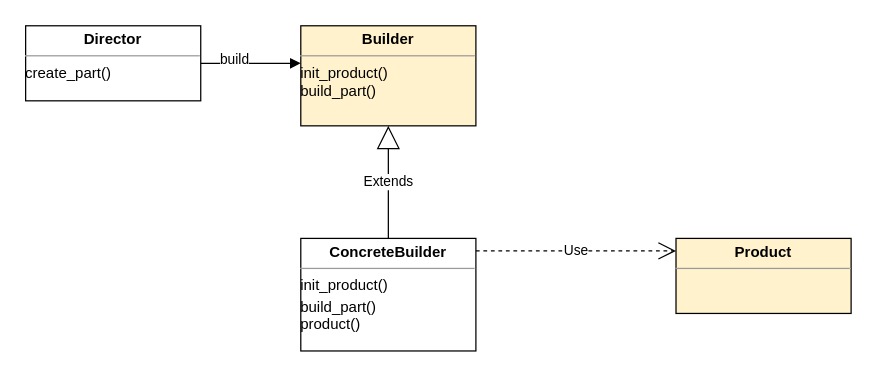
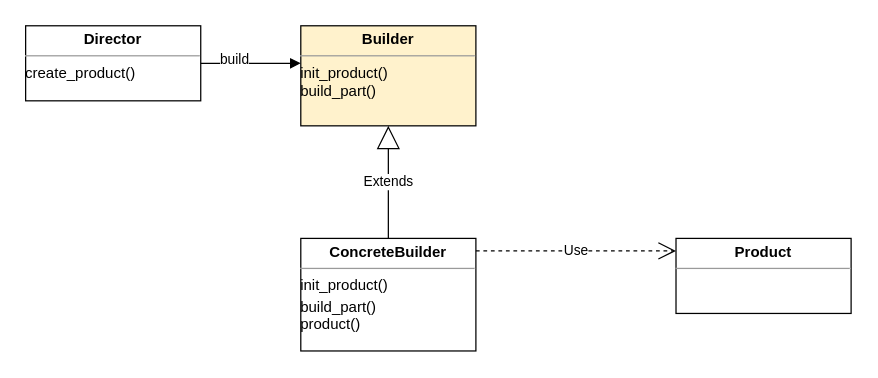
  <mxCell id="0" />
  <mxCell id="1" parent="0" />
- <mxCell id="2" value="&lt;p style=&quot;margin: 0px ; margin-top: 4px ; text-align: center&quot;&gt;&lt;b&gt;Director&lt;/b&gt;&lt;br&gt;&lt;/p&gt;&lt;hr size=&quot;1&quot;&gt;&lt;div style=&quot;height: 2px&quot;&gt;create_part()&lt;/div&gt;" style="verticalAlign=top;align=left;overflow=fill;fontSize=12;fontFamily=Helvetica;html=1;" vertex="1" parent="1"><mxGeometry x="20" y="20" width="140" height="60" as="geometry" /></mxCell>
+ <mxCell id="2" value="&lt;p style=&quot;margin: 0px ; margin-top: 4px ; text-align: center&quot;&gt;&lt;b&gt;Director&lt;/b&gt;&lt;br&gt;&lt;/p&gt;&lt;hr size=&quot;1&quot;&gt;&lt;div style=&quot;height: 2px&quot;&gt;create_product()&lt;/div&gt;" style="verticalAlign=top;align=left;overflow=fill;fontSize=12;fontFamily=Helvetica;html=1;" vertex="1" parent="1"><mxGeometry x="20" y="20" width="140" height="60" as="geometry" /></mxCell>
  <mxCell id="3" value="" style="html=1;verticalAlign=bottom;endArrow=block;" edge="1" parent="1"><mxGeometry width="80" relative="1" as="geometry"><mxPoint x="160" y="50" as="sourcePoint" /><mxPoint x="240" y="50" as="targetPoint" /></mxGeometry></mxCell>
  <mxCell id="4" value="build" style="edgeLabel;html=1;align=center;verticalAlign=middle;resizable=0;points=[];" vertex="1" connectable="0" parent="3"><mxGeometry x="-0.35" y="4" relative="1" as="geometry"><mxPoint as="offset" /></mxGeometry></mxCell>
  <mxCell id="5" value="&lt;p style=&quot;margin: 0px ; margin-top: 4px ; text-align: center&quot;&gt;&lt;b&gt;Builder&lt;/b&gt;&lt;br&gt;&lt;/p&gt;&lt;hr size=&quot;1&quot;&gt;&lt;div style=&quot;height: 2px&quot;&gt;init_product()&lt;br&gt;build_part()&lt;br&gt;&lt;/div&gt;" style="verticalAlign=top;align=left;overflow=fill;fontSize=12;fontFamily=Helvetica;html=1;fillColor=#fff2cc;" vertex="1" parent="1"><mxGeometry x="240" y="20" width="140" height="80" as="geometry" /></mxCell>
  <mxCell id="6" value="Extends" style="endArrow=block;endSize=16;endFill=0;html=1;entryX=0.5;entryY=1;entryDx=0;entryDy=0;" edge="1" parent="1" target="5"><mxGeometry width="160" relative="1" as="geometry"><mxPoint x="310" y="190" as="sourcePoint" /><mxPoint x="310" y="130" as="targetPoint" /></mxGeometry></mxCell>
  <mxCell id="7" value="&lt;p style=&quot;margin: 0px ; margin-top: 4px ; text-align: center&quot;&gt;&lt;b&gt;ConcreteBuilder&lt;/b&gt;&lt;br&gt;&lt;/p&gt;&lt;hr size=&quot;1&quot;&gt;&lt;div style=&quot;height: 2px&quot;&gt;init_product()&lt;/div&gt;&lt;div style=&quot;height: 2px&quot;&gt;&lt;br&gt;build_part()&lt;br&gt;product()&lt;br&gt;&lt;/div&gt;" style="verticalAlign=top;align=left;overflow=fill;fontSize=12;fontFamily=Helvetica;html=1;" vertex="1" parent="1"><mxGeometry x="240" y="190" width="140" height="90" as="geometry" /></mxCell>
  <mxCell id="8" value="Use" style="endArrow=open;endSize=12;dashed=1;html=1;" edge="1" parent="1"><mxGeometry width="160" relative="1" as="geometry"><mxPoint x="380" y="200" as="sourcePoint" /><mxPoint x="540" y="200" as="targetPoint" /></mxGeometry></mxCell>
- <mxCell id="9" value="&lt;p style=&quot;margin: 0px ; margin-top: 4px ; text-align: center&quot;&gt;&lt;b&gt;Product&lt;/b&gt;&lt;br&gt;&lt;/p&gt;&lt;hr size=&quot;1&quot;&gt;&lt;div style=&quot;height: 2px&quot;&gt;&lt;/div&gt;" style="verticalAlign=top;align=left;overflow=fill;fontSize=12;fontFamily=Helvetica;html=1;fillColor=#fff2cc;" vertex="1" parent="1"><mxGeometry x="540" y="190" width="140" height="60" as="geometry" /></mxCell>
+ <mxCell id="9" value="&lt;p style=&quot;margin: 0px ; margin-top: 4px ; text-align: center&quot;&gt;&lt;b&gt;Product&lt;/b&gt;&lt;br&gt;&lt;/p&gt;&lt;hr size=&quot;1&quot;&gt;&lt;div style=&quot;height: 2px&quot;&gt;&lt;/div&gt;" style="verticalAlign=top;align=left;overflow=fill;fontSize=12;fontFamily=Helvetica;html=1;" vertex="1" parent="1"><mxGeometry x="540" y="190" width="140" height="60" as="geometry" /></mxCell>
